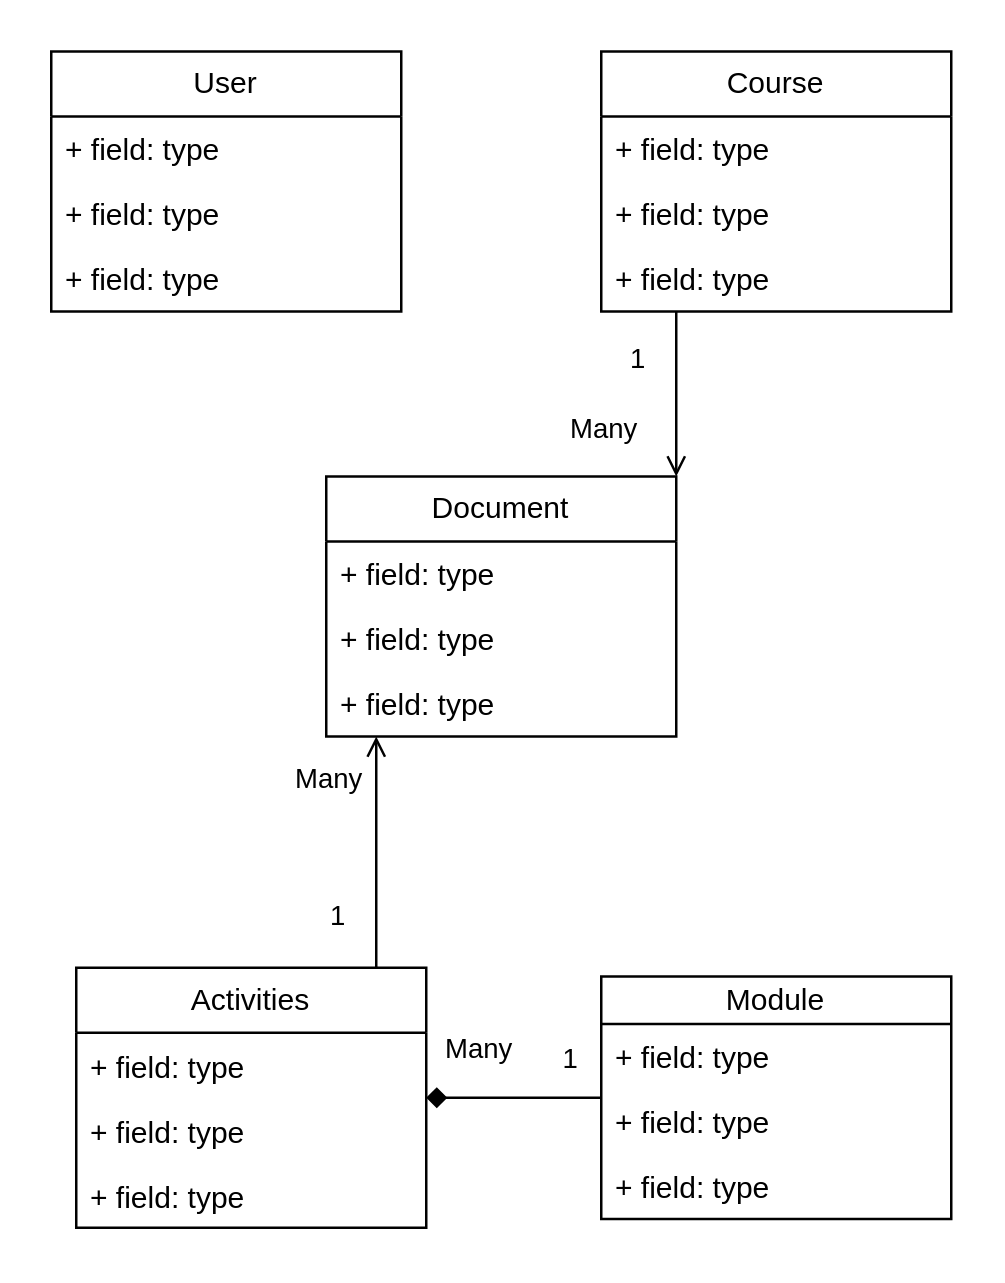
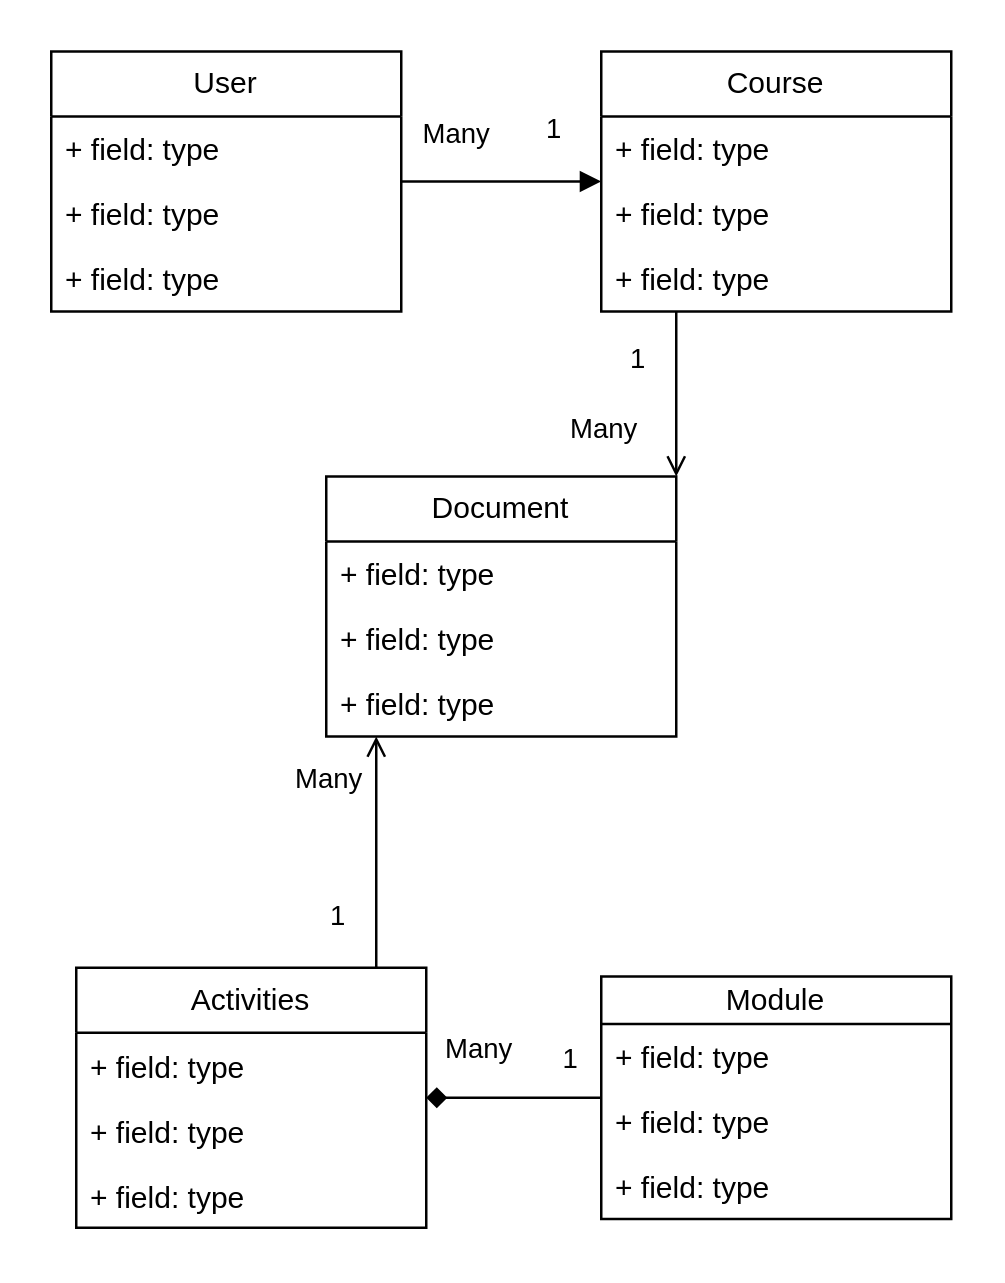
  <mxCell id="0" />
  <mxCell id="1" parent="0" />
  <mxCell id="2" value="User" style="swimlane;fontStyle=0;childLayout=stackLayout;horizontal=1;startSize=26;fillColor=none;horizontalStack=0;resizeParent=1;resizeParentMax=0;resizeLast=0;collapsible=1;marginBottom=0;whiteSpace=wrap;html=1;" vertex="1" parent="1"><mxGeometry x="20" y="20" width="140" height="104" as="geometry" /></mxCell>
  <mxCell id="3" value="+ field: type" style="text;strokeColor=none;fillColor=none;align=left;verticalAlign=top;spacingLeft=4;spacingRight=4;overflow=hidden;rotatable=0;points=[[0,0.5],[1,0.5]];portConstraint=eastwest;whiteSpace=wrap;html=1;" vertex="1" parent="2"><mxGeometry y="26" width="140" height="26" as="geometry" /></mxCell>
  <mxCell id="4" value="+ field: type" style="text;strokeColor=none;fillColor=none;align=left;verticalAlign=top;spacingLeft=4;spacingRight=4;overflow=hidden;rotatable=0;points=[[0,0.5],[1,0.5]];portConstraint=eastwest;whiteSpace=wrap;html=1;" vertex="1" parent="2"><mxGeometry y="52" width="140" height="26" as="geometry" /></mxCell>
  <mxCell id="5" value="+ field: type" style="text;strokeColor=none;fillColor=none;align=left;verticalAlign=top;spacingLeft=4;spacingRight=4;overflow=hidden;rotatable=0;points=[[0,0.5],[1,0.5]];portConstraint=eastwest;whiteSpace=wrap;html=1;" vertex="1" parent="2"><mxGeometry y="78" width="140" height="26" as="geometry" /></mxCell>
  <mxCell id="6" value="Course" style="swimlane;fontStyle=0;childLayout=stackLayout;horizontal=1;startSize=26;fillColor=none;horizontalStack=0;resizeParent=1;resizeParentMax=0;resizeLast=0;collapsible=1;marginBottom=0;whiteSpace=wrap;html=1;" vertex="1" parent="1"><mxGeometry x="240" y="20" width="140" height="104" as="geometry" /></mxCell>
  <mxCell id="7" value="+ field: type" style="text;strokeColor=none;fillColor=none;align=left;verticalAlign=top;spacingLeft=4;spacingRight=4;overflow=hidden;rotatable=0;points=[[0,0.5],[1,0.5]];portConstraint=eastwest;whiteSpace=wrap;html=1;" vertex="1" parent="6"><mxGeometry y="26" width="140" height="26" as="geometry" /></mxCell>
  <mxCell id="8" value="+ field: type" style="text;strokeColor=none;fillColor=none;align=left;verticalAlign=top;spacingLeft=4;spacingRight=4;overflow=hidden;rotatable=0;points=[[0,0.5],[1,0.5]];portConstraint=eastwest;whiteSpace=wrap;html=1;" vertex="1" parent="6"><mxGeometry y="52" width="140" height="26" as="geometry" /></mxCell>
  <mxCell id="9" value="+ field: type" style="text;strokeColor=none;fillColor=none;align=left;verticalAlign=top;spacingLeft=4;spacingRight=4;overflow=hidden;rotatable=0;points=[[0,0.5],[1,0.5]];portConstraint=eastwest;whiteSpace=wrap;html=1;" vertex="1" parent="6"><mxGeometry y="78" width="140" height="26" as="geometry" /></mxCell>
  <mxCell id="10" value="Module" style="swimlane;fontStyle=0;childLayout=stackLayout;horizontal=1;startSize=19;fillColor=none;horizontalStack=0;resizeParent=1;resizeParentMax=0;resizeLast=0;collapsible=1;marginBottom=0;whiteSpace=wrap;html=1;" vertex="1" parent="1"><mxGeometry x="240" y="390" width="140" height="97" as="geometry" /></mxCell>
  <mxCell id="11" value="+ field: type" style="text;strokeColor=none;fillColor=none;align=left;verticalAlign=top;spacingLeft=4;spacingRight=4;overflow=hidden;rotatable=0;points=[[0,0.5],[1,0.5]];portConstraint=eastwest;whiteSpace=wrap;html=1;" vertex="1" parent="10"><mxGeometry y="19" width="140" height="26" as="geometry" /></mxCell>
  <mxCell id="12" value="+ field: type" style="text;strokeColor=none;fillColor=none;align=left;verticalAlign=top;spacingLeft=4;spacingRight=4;overflow=hidden;rotatable=0;points=[[0,0.5],[1,0.5]];portConstraint=eastwest;whiteSpace=wrap;html=1;" vertex="1" parent="10"><mxGeometry y="45" width="140" height="26" as="geometry" /></mxCell>
  <mxCell id="13" value="+ field: type" style="text;strokeColor=none;fillColor=none;align=left;verticalAlign=top;spacingLeft=4;spacingRight=4;overflow=hidden;rotatable=0;points=[[0,0.5],[1,0.5]];portConstraint=eastwest;whiteSpace=wrap;html=1;" vertex="1" parent="10"><mxGeometry y="71" width="140" height="26" as="geometry" /></mxCell>
  <mxCell id="14" value="Document" style="swimlane;fontStyle=0;childLayout=stackLayout;horizontal=1;startSize=26;fillColor=none;horizontalStack=0;resizeParent=1;resizeParentMax=0;resizeLast=0;collapsible=1;marginBottom=0;whiteSpace=wrap;html=1;" vertex="1" parent="1"><mxGeometry x="130" y="190" width="140" height="104" as="geometry" /></mxCell>
  <mxCell id="15" value="+ field: type" style="text;strokeColor=none;fillColor=none;align=left;verticalAlign=top;spacingLeft=4;spacingRight=4;overflow=hidden;rotatable=0;points=[[0,0.5],[1,0.5]];portConstraint=eastwest;whiteSpace=wrap;html=1;" vertex="1" parent="14"><mxGeometry y="26" width="140" height="26" as="geometry" /></mxCell>
  <mxCell id="16" value="+ field: type" style="text;strokeColor=none;fillColor=none;align=left;verticalAlign=top;spacingLeft=4;spacingRight=4;overflow=hidden;rotatable=0;points=[[0,0.5],[1,0.5]];portConstraint=eastwest;whiteSpace=wrap;html=1;" vertex="1" parent="14"><mxGeometry y="52" width="140" height="26" as="geometry" /></mxCell>
  <mxCell id="17" value="+ field: type" style="text;strokeColor=none;fillColor=none;align=left;verticalAlign=top;spacingLeft=4;spacingRight=4;overflow=hidden;rotatable=0;points=[[0,0.5],[1,0.5]];portConstraint=eastwest;whiteSpace=wrap;html=1;" vertex="1" parent="14"><mxGeometry y="78" width="140" height="26" as="geometry" /></mxCell>
  <mxCell id="18" value="Activities" style="swimlane;fontStyle=0;childLayout=stackLayout;horizontal=1;startSize=26;fillColor=none;horizontalStack=0;resizeParent=1;resizeParentMax=0;resizeLast=0;collapsible=1;marginBottom=0;whiteSpace=wrap;html=1;" vertex="1" parent="1"><mxGeometry x="30" y="386.5" width="140" height="104" as="geometry" /></mxCell>
  <mxCell id="19" value="+ field: type" style="text;strokeColor=none;fillColor=none;align=left;verticalAlign=top;spacingLeft=4;spacingRight=4;overflow=hidden;rotatable=0;points=[[0,0.5],[1,0.5]];portConstraint=eastwest;whiteSpace=wrap;html=1;" vertex="1" parent="18"><mxGeometry y="26" width="140" height="26" as="geometry" /></mxCell>
  <mxCell id="20" value="+ field: type" style="text;strokeColor=none;fillColor=none;align=left;verticalAlign=top;spacingLeft=4;spacingRight=4;overflow=hidden;rotatable=0;points=[[0,0.5],[1,0.5]];portConstraint=eastwest;whiteSpace=wrap;html=1;" vertex="1" parent="18"><mxGeometry y="52" width="140" height="26" as="geometry" /></mxCell>
  <mxCell id="21" value="+ field: type" style="text;strokeColor=none;fillColor=none;align=left;verticalAlign=top;spacingLeft=4;spacingRight=4;overflow=hidden;rotatable=0;points=[[0,0.5],[1,0.5]];portConstraint=eastwest;whiteSpace=wrap;html=1;" vertex="1" parent="18"><mxGeometry y="78" width="140" height="26" as="geometry" /></mxCell>
  <mxCell id="22" value="1" style="endArrow=diamond;endFill=1;html=1;edgeStyle=orthogonalEdgeStyle;align=left;verticalAlign=top;rounded=0;" edge="1" parent="1" source="10" target="18"><mxGeometry x="-0.521" y="-29" relative="1" as="geometry"><mxPoint x="-50" y="410" as="sourcePoint" /><mxPoint x="110" y="410" as="targetPoint" /><Array as="points"><mxPoint x="170" y="439" /><mxPoint x="170" y="439" /></Array><mxPoint as="offset" /></mxGeometry></mxCell>
  <mxCell id="23" value="Many" style="edgeLabel;html=1;align=center;verticalAlign=middle;resizable=0;points=[];" vertex="1" connectable="0" parent="22"><mxGeometry x="0.867" relative="1" as="geometry"><mxPoint x="15" y="-20" as="offset" /></mxGeometry></mxCell>
  <mxCell id="24" value="" style="endArrow=open;endFill=1;html=1;edgeStyle=orthogonalEdgeStyle;align=left;verticalAlign=top;rounded=0;" edge="1" parent="1" source="18" target="14"><mxGeometry x="-0.668" y="-10" relative="1" as="geometry"><mxPoint x="70" y="401" as="sourcePoint" /><mxPoint x="210" y="304" as="targetPoint" /><Array as="points"><mxPoint x="150" y="370" /><mxPoint x="150" y="370" /></Array><mxPoint as="offset" /></mxGeometry></mxCell>
  <mxCell id="25" value="1" style="edgeLabel;resizable=0;html=1;align=left;verticalAlign=bottom;" connectable="0" vertex="1" parent="24"><mxGeometry x="-1" relative="1" as="geometry"><mxPoint x="-20" y="-13" as="offset" /></mxGeometry></mxCell>
  <mxCell id="26" value="Many" style="edgeLabel;html=1;align=center;verticalAlign=middle;resizable=0;points=[];" vertex="1" connectable="0" parent="24"><mxGeometry x="0.713" y="1" relative="1" as="geometry"><mxPoint x="-19" y="3" as="offset" /></mxGeometry></mxCell>
  <mxCell id="27" value="1" style="endArrow=open;endFill=1;html=1;edgeStyle=orthogonalEdgeStyle;align=left;verticalAlign=top;rounded=0;" edge="1" parent="1" source="6" target="14"><mxGeometry x="-0.818" y="-20" relative="1" as="geometry"><mxPoint x="550" y="411" as="sourcePoint" /><mxPoint x="270" y="304" as="targetPoint" /><Array as="points"><mxPoint x="270" y="150" /><mxPoint x="270" y="150" /></Array><mxPoint as="offset" /></mxGeometry></mxCell>
  <mxCell id="28" value="Many" style="edgeLabel;html=1;align=center;verticalAlign=middle;resizable=0;points=[];" vertex="1" connectable="0" parent="27"><mxGeometry x="0.713" y="1" relative="1" as="geometry"><mxPoint x="-31" y="-11" as="offset" /></mxGeometry></mxCell>
+ <mxCell id="29" value="Many" style="endArrow=block;endFill=1;html=1;edgeStyle=orthogonalEdgeStyle;align=left;verticalAlign=top;rounded=0;" edge="1" parent="1" source="2" target="6"><mxGeometry x="-0.818" y="32" relative="1" as="geometry"><mxPoint x="140" y="134" as="sourcePoint" /><mxPoint x="140" y="200" as="targetPoint" /><Array as="points" /><mxPoint as="offset" /></mxGeometry></mxCell>
+ <mxCell id="30" value="1" style="edgeLabel;html=1;align=center;verticalAlign=middle;resizable=0;points=[];" vertex="1" connectable="0" parent="29"><mxGeometry x="0.713" y="1" relative="1" as="geometry"><mxPoint x="-9" y="-21" as="offset" /></mxGeometry></mxCell>
